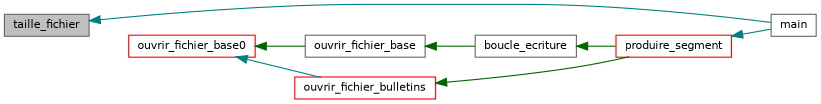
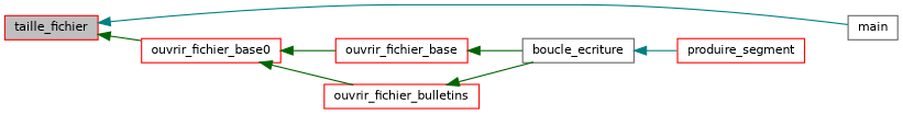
  digraph {
    rankdir=LR
    node [color=red fillcolor=white fontname=Helvetica fontsize=10 shape=record style=filled]
    edge [color=darkgreen dir=back fontname=Helvetica fontsize=10 labelfontname=Helvetica labelfontsize=10 style=solid]
-   n1 [color=gray40 fillcolor=grey75 fontcolor=black height=0.2 label=taille_fichier width=0.4]
+   n1 [fillcolor=grey75 fontcolor=black height=0.2 label=taille_fichier width=0.4]
    n2 [color=gray40 height=0.2 label=main width=0.4]
    n3 [height=0.2 label=ouvrir_fichier_base0 width=0.4]
    n4 [height=0.2 label=ouvrir_fichier_bulletins width=0.4]
-   n5 [color=gray40 height=0.2 label=ouvrir_fichier_base width=0.4]
+   n5 [height=0.2 label=ouvrir_fichier_base width=0.4]
    n6 [color=gray40 height=0.2 label=boucle_ecriture width=0.4]
    n7 [height=0.2 label=produire_segment width=0.4]
    n1 -> n2 [color=teal]
-   n3 -> n4 [color=teal]
+   n1 -> n3
+   n3 -> n4
    n3 -> n5
-   n4 -> n7
+   n4 -> n6
    n5 -> n6
-   n6 -> n7
-   n7 -> n2 [color=teal]
+   n6 -> n7 [color=teal]
  }
